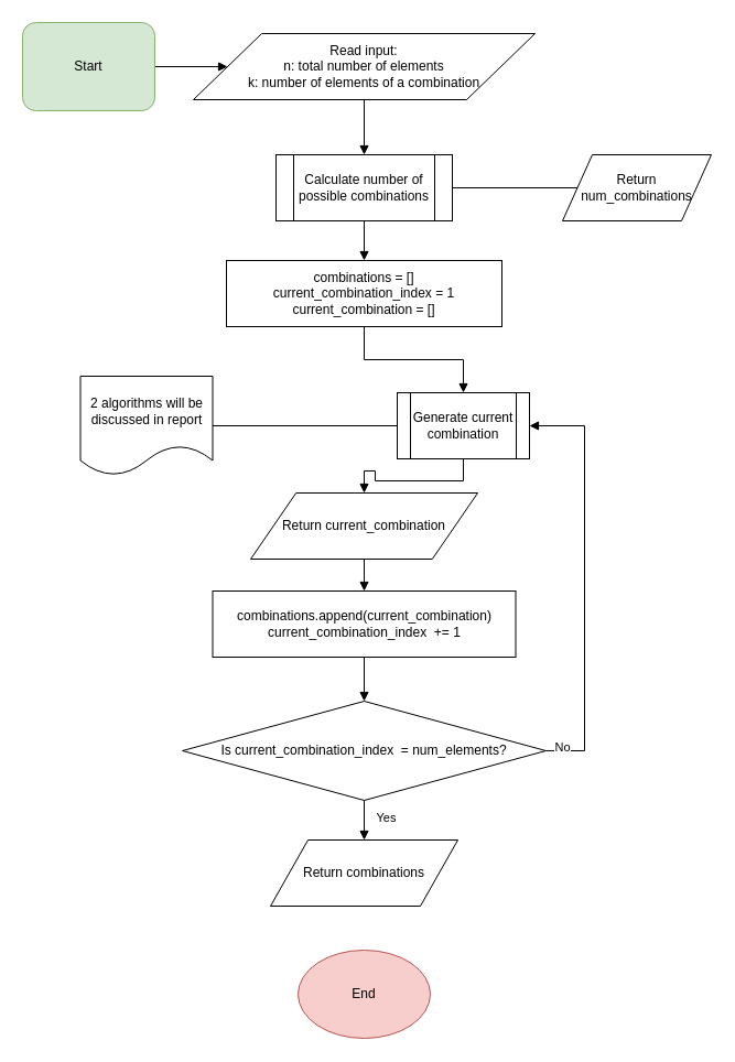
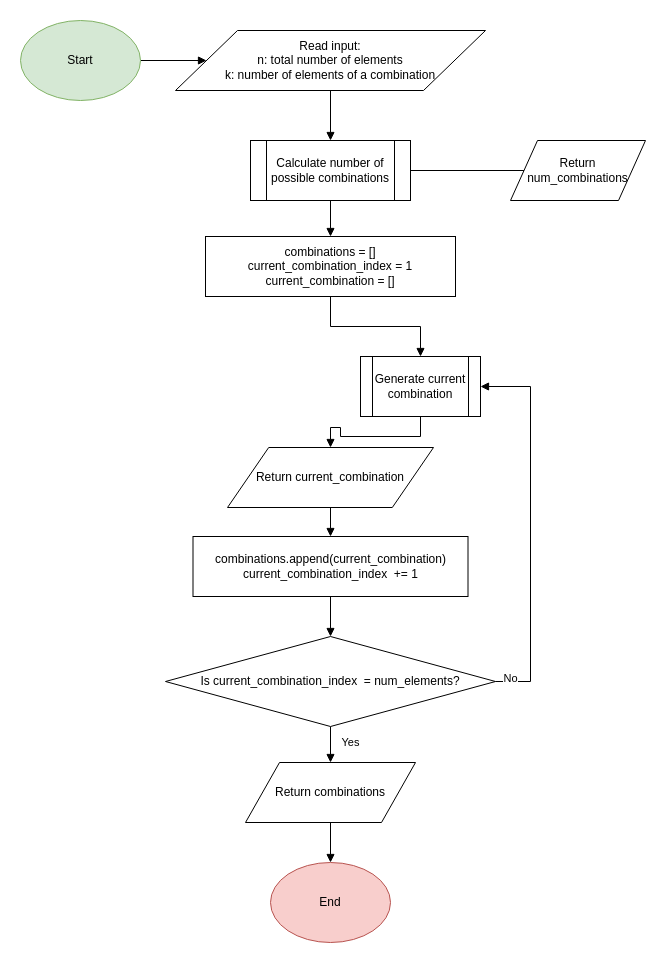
  <mxCell id="0" />
  <mxCell id="1" parent="0" />
  <mxCell id="2" style="edgeStyle=orthogonalEdgeStyle;rounded=0;orthogonalLoop=1;jettySize=auto;html=1;entryX=0.5;entryY=0;entryDx=0;entryDy=0;endArrow=block;endFill=1;" edge="1" parent="1" source="3" target="12"><mxGeometry relative="1" as="geometry" /></mxCell>
  <mxCell id="3" value="Read input:&lt;br&gt;n: total number of elements&lt;br&gt;k: number of elements of a combination" style="shape=parallelogram;perimeter=parallelogramPerimeter;whiteSpace=wrap;html=1;" vertex="1" parent="1"><mxGeometry x="175" y="30" width="310" height="60" as="geometry" /></mxCell>
  <mxCell id="4" style="edgeStyle=orthogonalEdgeStyle;rounded=0;orthogonalLoop=1;jettySize=auto;html=1;entryX=0.5;entryY=0;entryDx=0;entryDy=0;endArrow=block;endFill=1;" edge="1" parent="1" source="5" target="7"><mxGeometry relative="1" as="geometry" /></mxCell>
  <mxCell id="5" value="combinations = []&lt;br&gt;current_combination_index = 1&lt;br&gt;current_combination = []" style="rounded=0;whiteSpace=wrap;html=1;" vertex="1" parent="1"><mxGeometry x="205" y="236" width="250" height="60" as="geometry" /></mxCell>
  <mxCell id="6" style="edgeStyle=orthogonalEdgeStyle;rounded=0;orthogonalLoop=1;jettySize=auto;html=1;entryX=0.5;entryY=0;entryDx=0;entryDy=0;endArrow=block;endFill=1;" edge="1" parent="1" source="7" target="23"><mxGeometry relative="1" as="geometry" /></mxCell>
  <mxCell id="7" value="Generate current combination" style="shape=process;whiteSpace=wrap;html=1;backgroundOutline=1;" vertex="1" parent="1"><mxGeometry x="360" y="356" width="120" height="60" as="geometry" /></mxCell>
  <mxCell id="8" value="Yes" style="edgeStyle=orthogonalEdgeStyle;rounded=0;orthogonalLoop=1;jettySize=auto;html=1;endArrow=block;endFill=1;" edge="1" parent="1" source="10" target="14"><mxGeometry x="0.091" y="20" relative="1" as="geometry"><mxPoint as="offset" /></mxGeometry></mxCell>
  <mxCell id="9" value="No" style="edgeStyle=orthogonalEdgeStyle;rounded=0;orthogonalLoop=1;jettySize=auto;html=1;entryX=1;entryY=0.5;entryDx=0;entryDy=0;endArrow=block;endFill=1;" edge="1" parent="1" source="10" target="7"><mxGeometry x="-0.799" y="20" relative="1" as="geometry"><Array as="points"><mxPoint x="530" y="681" /><mxPoint x="530" y="386" /></Array><mxPoint as="offset" /></mxGeometry></mxCell>
  <mxCell id="10" value="&lt;span&gt;Is current_combination_index&amp;nbsp; = num_elements?&lt;/span&gt;" style="rhombus;whiteSpace=wrap;html=1;" vertex="1" parent="1"><mxGeometry x="165" y="636" width="330" height="90" as="geometry" /></mxCell>
  <mxCell id="11" value="" style="edgeStyle=orthogonalEdgeStyle;rounded=0;orthogonalLoop=1;jettySize=auto;html=1;endArrow=block;endFill=1;" edge="1" parent="1" source="12" target="5"><mxGeometry relative="1" as="geometry" /></mxCell>
  <mxCell id="12" value="Calculate number of possible combinations" style="shape=process;whiteSpace=wrap;html=1;backgroundOutline=1;" vertex="1" parent="1"><mxGeometry x="250" y="140" width="160" height="60" as="geometry" /></mxCell>
+ <mxCell id="13" style="edgeStyle=orthogonalEdgeStyle;rounded=0;orthogonalLoop=1;jettySize=auto;html=1;entryX=0.5;entryY=0;entryDx=0;entryDy=0;endArrow=block;endFill=1;" edge="1" parent="1" source="14" target="15"><mxGeometry relative="1" as="geometry" /></mxCell>
  <mxCell id="14" value="Return combinations" style="shape=parallelogram;perimeter=parallelogramPerimeter;whiteSpace=wrap;html=1;" vertex="1" parent="1"><mxGeometry x="245" y="762" width="170" height="60" as="geometry" /></mxCell>
  <mxCell id="15" value="End" style="ellipse;whiteSpace=wrap;html=1;fillColor=#f8cecc;strokeColor=#b85450;" vertex="1" parent="1"><mxGeometry x="270" y="862" width="120" height="80" as="geometry" /></mxCell>
  <mxCell id="16" style="edgeStyle=orthogonalEdgeStyle;rounded=0;orthogonalLoop=1;jettySize=auto;html=1;entryX=0;entryY=0.5;entryDx=0;entryDy=0;endArrow=block;endFill=1;" edge="1" parent="1" source="17" target="3"><mxGeometry relative="1" as="geometry" /></mxCell>
- <mxCell id="17" value="Start" style="whiteSpace=wrap;html=1;fillColor=#d5e8d4;strokeColor=#82b366;rounded=1;" vertex="1" parent="1"><mxGeometry x="20" y="20" width="120" height="80" as="geometry" /></mxCell>
+ <mxCell id="17" value="Start" style="ellipse;whiteSpace=wrap;html=1;fillColor=#d5e8d4;strokeColor=#82b366;" vertex="1" parent="1"><mxGeometry x="20" y="20" width="120" height="80" as="geometry" /></mxCell>
  <mxCell id="18" style="edgeStyle=orthogonalEdgeStyle;rounded=0;orthogonalLoop=1;jettySize=auto;html=1;entryX=0.5;entryY=0;entryDx=0;entryDy=0;endArrow=block;endFill=1;" edge="1" parent="1" source="19" target="10"><mxGeometry relative="1" as="geometry" /></mxCell>
  <mxCell id="19" value="combinations.append(current_combination)&lt;br&gt;current_combination_index&amp;nbsp; += 1" style="rounded=0;whiteSpace=wrap;html=1;" vertex="1" parent="1"><mxGeometry x="192.5" y="536" width="275" height="60" as="geometry" /></mxCell>
- <mxCell id="20" style="edgeStyle=orthogonalEdgeStyle;rounded=0;orthogonalLoop=1;jettySize=auto;html=1;entryX=0;entryY=0.5;entryDx=0;entryDy=0;endArrow=none;endFill=0;" edge="1" parent="1" source="21" target="7"><mxGeometry relative="1" as="geometry" /></mxCell>
- <mxCell id="21" value="2 algorithms will be discussed in report" style="shape=document;whiteSpace=wrap;html=1;boundedLbl=1;" vertex="1" parent="1"><mxGeometry x="72.5" y="341" width="120" height="90" as="geometry" /></mxCell>
  <mxCell id="22" style="edgeStyle=orthogonalEdgeStyle;rounded=0;orthogonalLoop=1;jettySize=auto;html=1;entryX=0.5;entryY=0;entryDx=0;entryDy=0;endArrow=block;endFill=1;" edge="1" parent="1" source="23" target="19"><mxGeometry relative="1" as="geometry" /></mxCell>
  <mxCell id="23" value="Return current_combination" style="shape=parallelogram;perimeter=parallelogramPerimeter;whiteSpace=wrap;html=1;" vertex="1" parent="1"><mxGeometry x="227" y="447" width="206" height="60" as="geometry" /></mxCell>
  <mxCell id="24" style="edgeStyle=orthogonalEdgeStyle;rounded=0;orthogonalLoop=1;jettySize=auto;html=1;entryX=1;entryY=0.5;entryDx=0;entryDy=0;endArrow=none;endFill=0;" edge="1" parent="1" source="25" target="12"><mxGeometry relative="1" as="geometry" /></mxCell>
  <mxCell id="25" value="Return num_combinations" style="shape=parallelogram;perimeter=parallelogramPerimeter;whiteSpace=wrap;html=1;" vertex="1" parent="1"><mxGeometry x="510" y="140" width="135" height="60" as="geometry" /></mxCell>
